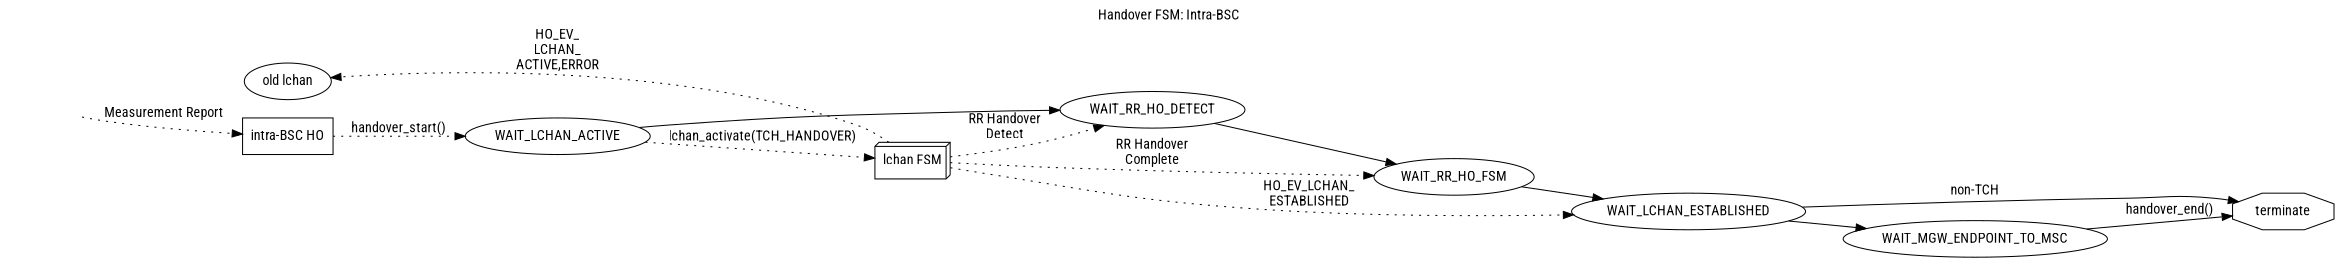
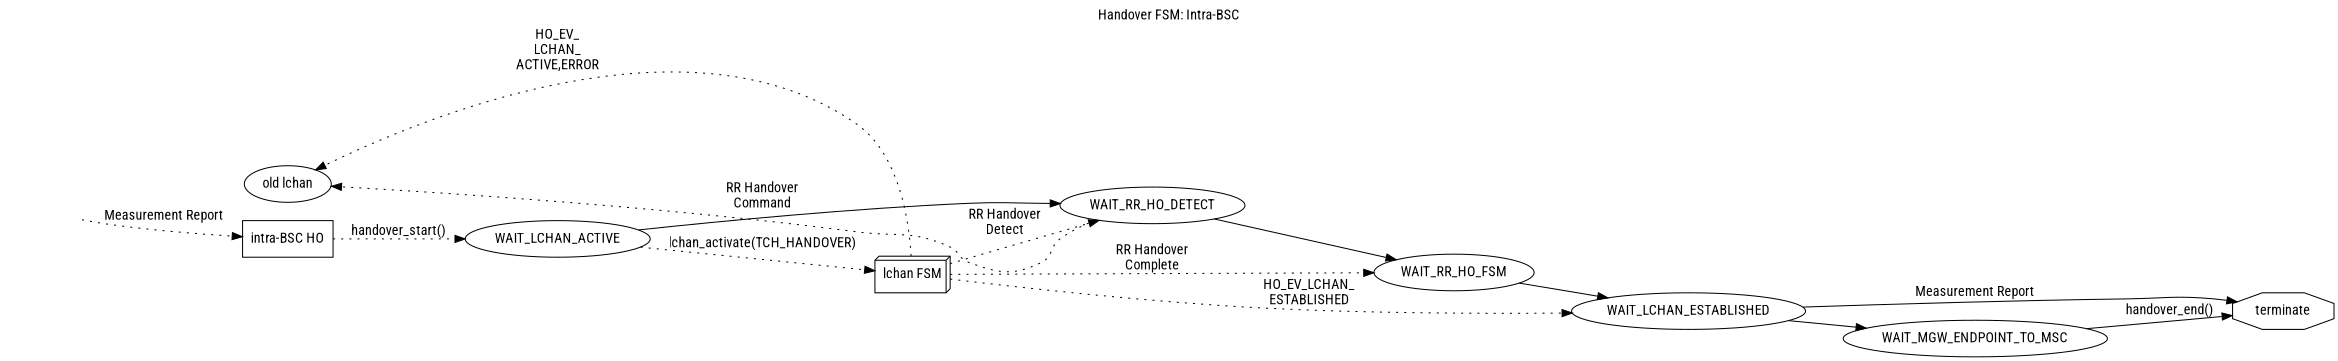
  digraph {
    fontname="Roboto Condensed"
    label="Handover FSM: Intra-BSC"
    labelloc=t
    rankdir=LR
    node [fontname="Roboto Condensed"]
    edge [fontname="Roboto Condensed" style=dotted]
    n1 [label="lchan FSM" shape=box3d]
    WAIT_RR_HO_DETECT
    n3 [label=WAIT_RR_HO_FSM]
    WAIT_LCHAN_ESTABLISHED
    n5 [label="old lchan" shape=ellipse]
    WAIT_LCHAN_ACTIVE
    terminate [shape=octagon]
    WAIT_MGW_ENDPOINT_TO_MSC
    n9 [label="intra-BSC HO" shape=box]
    invisible [style=invisible]
    n1 -> WAIT_RR_HO_DETECT [label="RR Handover\nDetect"]
    n1 -> n3 [label="RR Handover\nComplete"]
    n1 -> WAIT_LCHAN_ESTABLISHED [label="HO_EV_LCHAN_\nESTABLISHED"]
    n1 -> n5 [constraint=false label="HO_EV_\nLCHAN_\nACTIVE,ERROR"]
    WAIT_RR_HO_DETECT -> n3 [style=""]
+   WAIT_RR_HO_DETECT -> n5 [constraint=false label="RR Handover\nCommand"]
    n3 -> WAIT_LCHAN_ESTABLISHED [style=""]
-   WAIT_LCHAN_ESTABLISHED -> terminate [label="non-TCH" style=""]
+   WAIT_LCHAN_ESTABLISHED -> terminate [label="Measurement Report" style=""]
    WAIT_LCHAN_ESTABLISHED -> WAIT_MGW_ENDPOINT_TO_MSC [style=""]
    WAIT_LCHAN_ACTIVE -> n1 [label="lchan_activate(TCH_HANDOVER)"]
    WAIT_LCHAN_ACTIVE -> WAIT_RR_HO_DETECT [style=""]
    WAIT_MGW_ENDPOINT_TO_MSC -> terminate [label="handover_end()" style=""]
    n9 -> WAIT_LCHAN_ACTIVE [label="handover_start()"]
    invisible -> n5 [arrowhead=none style=invisible]
    invisible -> n9 [label="Measurement Report"]
  }
